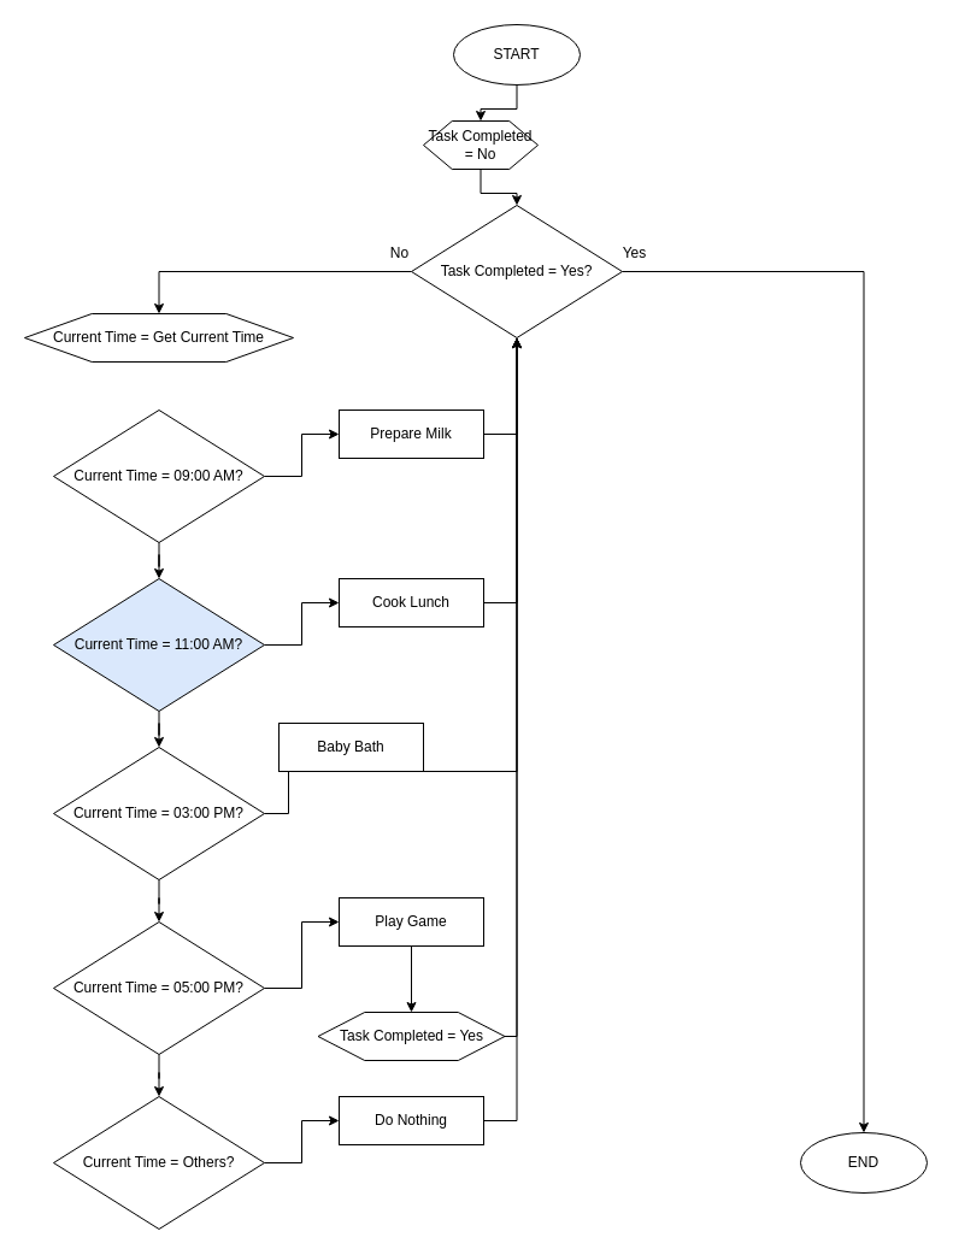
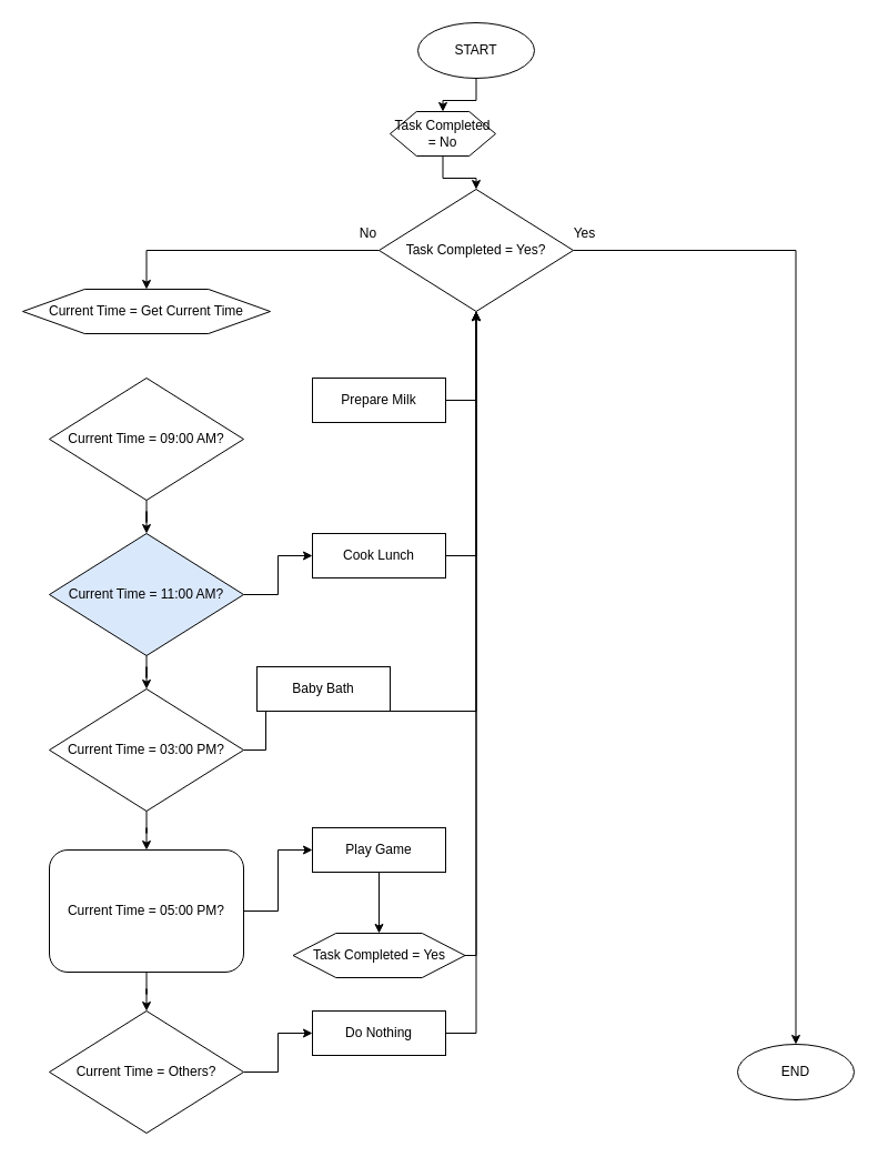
  <mxCell id="0" />
  <mxCell id="1" parent="0" />
  <mxCell id="2" style="edgeStyle=orthogonalEdgeStyle;rounded=0;orthogonalLoop=1;jettySize=auto;html=1;entryX=0.5;entryY=0;entryDx=0;entryDy=0;" edge="1" parent="1" source="3" target="6"><mxGeometry relative="1" as="geometry" /></mxCell>
  <mxCell id="3" value="START" style="ellipse;whiteSpace=wrap;html=1;" vertex="1" parent="1"><mxGeometry x="376" y="20" width="105" height="50" as="geometry" /></mxCell>
  <mxCell id="4" value="END" style="ellipse;whiteSpace=wrap;html=1;" vertex="1" parent="1"><mxGeometry x="664" y="940" width="105" height="50" as="geometry" /></mxCell>
  <mxCell id="5" style="edgeStyle=orthogonalEdgeStyle;rounded=0;orthogonalLoop=1;jettySize=auto;html=1;entryX=0.5;entryY=0;entryDx=0;entryDy=0;" edge="1" parent="1" source="6" target="9"><mxGeometry relative="1" as="geometry" /></mxCell>
  <mxCell id="6" value="Task Completed = No" style="shape=hexagon;perimeter=hexagonPerimeter2;whiteSpace=wrap;html=1;" vertex="1" parent="1"><mxGeometry x="351" y="100" width="95" height="40" as="geometry" /></mxCell>
  <mxCell id="7" style="edgeStyle=orthogonalEdgeStyle;rounded=0;orthogonalLoop=1;jettySize=auto;html=1;entryX=0.5;entryY=0;entryDx=0;entryDy=0;" edge="1" parent="1" source="9" target="4"><mxGeometry relative="1" as="geometry" /></mxCell>
  <mxCell id="8" style="edgeStyle=orthogonalEdgeStyle;rounded=0;orthogonalLoop=1;jettySize=auto;html=1;entryX=0.5;entryY=0;entryDx=0;entryDy=0;" edge="1" parent="1" source="9" target="13"><mxGeometry relative="1" as="geometry" /></mxCell>
  <mxCell id="9" value="Task Completed = Yes?" style="rhombus;whiteSpace=wrap;html=1;" vertex="1" parent="1"><mxGeometry x="341" y="170" width="175" height="110" as="geometry" /></mxCell>
  <mxCell id="10" style="edgeStyle=orthogonalEdgeStyle;rounded=0;orthogonalLoop=1;jettySize=auto;html=1;entryX=0.5;entryY=0;entryDx=0;entryDy=0;" edge="1" parent="1" source="12" target="18"><mxGeometry relative="1" as="geometry" /></mxCell>
- <mxCell id="11" style="edgeStyle=orthogonalEdgeStyle;rounded=0;orthogonalLoop=1;jettySize=auto;html=1;entryX=0;entryY=0.5;entryDx=0;entryDy=0;" edge="1" parent="1" source="12" target="15"><mxGeometry relative="1" as="geometry" /></mxCell>
  <mxCell id="12" value="Current Time = 09:00 AM?" style="rhombus;whiteSpace=wrap;html=1;" vertex="1" parent="1"><mxGeometry x="44" y="340" width="175" height="110" as="geometry" /></mxCell>
  <mxCell id="13" value="Current Time = Get Current Time" style="shape=hexagon;perimeter=hexagonPerimeter2;whiteSpace=wrap;html=1;" vertex="1" parent="1"><mxGeometry x="20" y="260" width="223" height="40" as="geometry" /></mxCell>
  <mxCell id="14" style="edgeStyle=orthogonalEdgeStyle;rounded=0;orthogonalLoop=1;jettySize=auto;html=1;exitX=1;exitY=0.5;exitDx=0;exitDy=0;entryX=0.5;entryY=1;entryDx=0;entryDy=0;" edge="1" parent="1" source="15" target="9"><mxGeometry relative="1" as="geometry" /></mxCell>
  <mxCell id="15" value="Prepare Milk" style="rounded=0;whiteSpace=wrap;html=1;" vertex="1" parent="1"><mxGeometry x="281" y="340" width="120" height="40" as="geometry" /></mxCell>
  <mxCell id="16" style="edgeStyle=orthogonalEdgeStyle;rounded=0;orthogonalLoop=1;jettySize=auto;html=1;" edge="1" parent="1" source="18" target="21"><mxGeometry relative="1" as="geometry" /></mxCell>
  <mxCell id="17" style="edgeStyle=orthogonalEdgeStyle;rounded=0;orthogonalLoop=1;jettySize=auto;html=1;entryX=0;entryY=0.5;entryDx=0;entryDy=0;" edge="1" parent="1" source="18" target="28"><mxGeometry relative="1" as="geometry" /></mxCell>
  <mxCell id="18" value="Current Time = 11:00 AM?" style="rhombus;whiteSpace=wrap;html=1;fillColor=#dae8fc;" vertex="1" parent="1"><mxGeometry x="44" y="480" width="175" height="110" as="geometry" /></mxCell>
  <mxCell id="19" style="edgeStyle=orthogonalEdgeStyle;rounded=0;orthogonalLoop=1;jettySize=auto;html=1;entryX=0.5;entryY=0;entryDx=0;entryDy=0;" edge="1" parent="1" source="21" target="24"><mxGeometry relative="1" as="geometry" /></mxCell>
  <mxCell id="20" style="edgeStyle=orthogonalEdgeStyle;rounded=0;orthogonalLoop=1;jettySize=auto;html=1;entryX=0;entryY=0.5;entryDx=0;entryDy=0;" edge="1" parent="1" source="21" target="30"><mxGeometry relative="1" as="geometry" /></mxCell>
  <mxCell id="21" value="Current Time = 03:00 PM?" style="rhombus;whiteSpace=wrap;html=1;" vertex="1" parent="1"><mxGeometry x="44" y="620" width="175" height="110" as="geometry" /></mxCell>
  <mxCell id="22" style="edgeStyle=orthogonalEdgeStyle;rounded=0;orthogonalLoop=1;jettySize=auto;html=1;entryX=0.5;entryY=0;entryDx=0;entryDy=0;" edge="1" parent="1" source="24" target="26"><mxGeometry relative="1" as="geometry" /></mxCell>
  <mxCell id="23" style="edgeStyle=orthogonalEdgeStyle;rounded=0;orthogonalLoop=1;jettySize=auto;html=1;exitX=1;exitY=0.5;exitDx=0;exitDy=0;entryX=0;entryY=0.5;entryDx=0;entryDy=0;" edge="1" parent="1" source="24" target="32"><mxGeometry relative="1" as="geometry" /></mxCell>
- <mxCell id="24" value="Current Time = 05:00 PM?" style="rhombus;whiteSpace=wrap;html=1;" vertex="1" parent="1"><mxGeometry x="44" y="765" width="175" height="110" as="geometry" /></mxCell>
+ <mxCell id="24" value="Current Time = 05:00 PM?" style="whiteSpace=wrap;html=1;rounded=1;" vertex="1" parent="1"><mxGeometry x="44" y="765" width="175" height="110" as="geometry" /></mxCell>
  <mxCell id="25" style="edgeStyle=orthogonalEdgeStyle;rounded=0;orthogonalLoop=1;jettySize=auto;html=1;exitX=1;exitY=0.5;exitDx=0;exitDy=0;entryX=0;entryY=0.5;entryDx=0;entryDy=0;" edge="1" parent="1" source="26" target="34"><mxGeometry relative="1" as="geometry" /></mxCell>
  <mxCell id="26" value="Current Time = Others?" style="rhombus;whiteSpace=wrap;html=1;" vertex="1" parent="1"><mxGeometry x="44" y="910" width="175" height="110" as="geometry" /></mxCell>
  <mxCell id="27" style="edgeStyle=orthogonalEdgeStyle;rounded=0;orthogonalLoop=1;jettySize=auto;html=1;entryX=0.5;entryY=1;entryDx=0;entryDy=0;" edge="1" parent="1" source="28" target="9"><mxGeometry relative="1" as="geometry"><Array as="points"><mxPoint x="429" y="500" /></Array></mxGeometry></mxCell>
  <mxCell id="28" value="Cook Lunch" style="rounded=0;whiteSpace=wrap;html=1;" vertex="1" parent="1"><mxGeometry x="281" y="480" width="120" height="40" as="geometry" /></mxCell>
  <mxCell id="29" style="edgeStyle=orthogonalEdgeStyle;rounded=0;orthogonalLoop=1;jettySize=auto;html=1;entryX=0.5;entryY=1;entryDx=0;entryDy=0;" edge="1" parent="1" source="30" target="9"><mxGeometry relative="1" as="geometry"><Array as="points"><mxPoint x="429" y="640" /></Array></mxGeometry></mxCell>
  <mxCell id="30" value="Baby Bath" style="rounded=0;whiteSpace=wrap;html=1;" vertex="1" parent="1"><mxGeometry x="231" y="600" width="120" height="40" as="geometry" /></mxCell>
  <mxCell id="31" style="edgeStyle=orthogonalEdgeStyle;rounded=0;orthogonalLoop=1;jettySize=auto;html=1;entryX=0.5;entryY=0;entryDx=0;entryDy=0;" edge="1" parent="1" source="32" target="38"><mxGeometry relative="1" as="geometry" /></mxCell>
  <mxCell id="32" value="Play Game" style="rounded=0;whiteSpace=wrap;html=1;" vertex="1" parent="1"><mxGeometry x="281" y="745" width="120" height="40" as="geometry" /></mxCell>
  <mxCell id="33" style="edgeStyle=orthogonalEdgeStyle;rounded=0;orthogonalLoop=1;jettySize=auto;html=1;entryX=0.5;entryY=1;entryDx=0;entryDy=0;" edge="1" parent="1" source="34" target="9"><mxGeometry relative="1" as="geometry"><Array as="points"><mxPoint x="429" y="930" /></Array></mxGeometry></mxCell>
  <mxCell id="34" value="Do Nothing" style="rounded=0;whiteSpace=wrap;html=1;" vertex="1" parent="1"><mxGeometry x="281" y="910" width="120" height="40" as="geometry" /></mxCell>
  <mxCell id="35" value="Yes" style="text;html=1;align=center;verticalAlign=middle;resizable=0;points=[];;autosize=1;" vertex="1" parent="1"><mxGeometry x="506" y="200" width="40" height="20" as="geometry" /></mxCell>
  <mxCell id="36" value="No" style="text;html=1;align=center;verticalAlign=middle;resizable=0;points=[];;autosize=1;" vertex="1" parent="1"><mxGeometry x="316" y="200" width="30" height="20" as="geometry" /></mxCell>
  <mxCell id="37" style="edgeStyle=orthogonalEdgeStyle;rounded=0;orthogonalLoop=1;jettySize=auto;html=1;entryX=0.5;entryY=1;entryDx=0;entryDy=0;" edge="1" parent="1" source="38" target="9"><mxGeometry relative="1" as="geometry"><Array as="points"><mxPoint x="429" y="860" /></Array></mxGeometry></mxCell>
  <mxCell id="38" value="Task Completed = Yes" style="shape=hexagon;perimeter=hexagonPerimeter2;whiteSpace=wrap;html=1;" vertex="1" parent="1"><mxGeometry x="263.5" y="840" width="155" height="40" as="geometry" /></mxCell>
